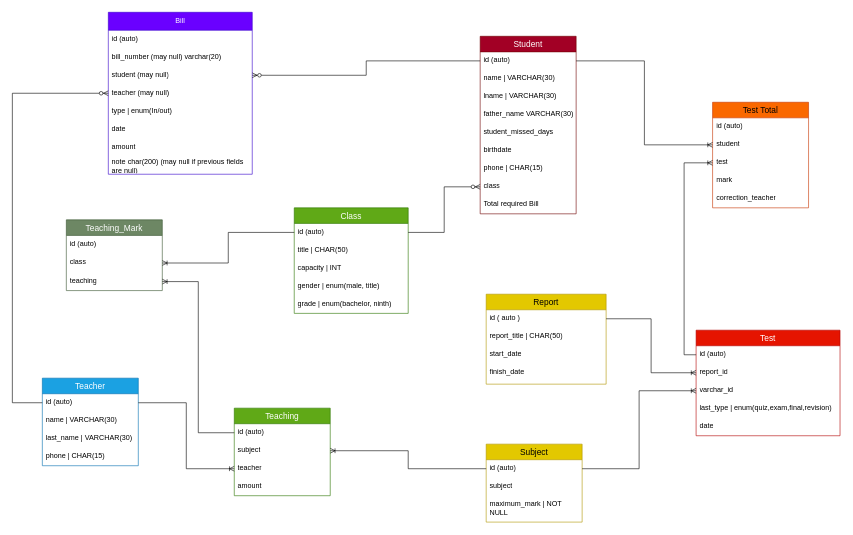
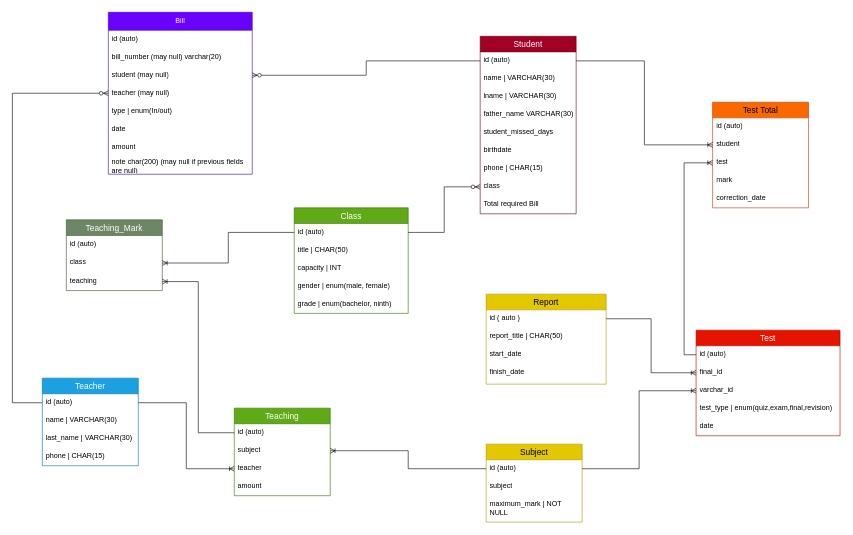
  <mxCell id="0" />
  <mxCell id="1" parent="0" />
  <mxCell id="2" value="Student" style="swimlane;fontStyle=0;childLayout=stackLayout;horizontal=1;startSize=26;horizontalStack=0;resizeParent=1;resizeParentMax=0;resizeLast=0;collapsible=1;marginBottom=0;align=center;fontSize=14;fillColor=#a20025;strokeColor=#6F0000;fontColor=#ffffff;" parent="1" vertex="1"><mxGeometry x="800" y="60" width="160" height="296" as="geometry" /></mxCell>
  <mxCell id="3" value="id (auto)" style="text;strokeColor=none;fillColor=none;spacingLeft=4;spacingRight=4;overflow=hidden;rotatable=0;points=[[0,0.5],[1,0.5]];portConstraint=eastwest;fontSize=12;whiteSpace=wrap;html=1;" parent="2" vertex="1"><mxGeometry y="26" width="160" height="30" as="geometry" /></mxCell>
  <mxCell id="4" value="name | VARCHAR(30)" style="text;strokeColor=none;fillColor=none;spacingLeft=4;spacingRight=4;overflow=hidden;rotatable=0;points=[[0,0.5],[1,0.5]];portConstraint=eastwest;fontSize=12;whiteSpace=wrap;html=1;" parent="2" vertex="1"><mxGeometry y="56" width="160" height="30" as="geometry" /></mxCell>
  <mxCell id="5" value="lname | VARCHAR(30)" style="text;strokeColor=none;fillColor=none;spacingLeft=4;spacingRight=4;overflow=hidden;rotatable=0;points=[[0,0.5],[1,0.5]];portConstraint=eastwest;fontSize=12;whiteSpace=wrap;html=1;" parent="2" vertex="1"><mxGeometry y="86" width="160" height="30" as="geometry" /></mxCell>
  <mxCell id="6" value="father_name VARCHAR(30)" style="text;strokeColor=none;fillColor=none;spacingLeft=4;spacingRight=4;overflow=hidden;rotatable=0;points=[[0,0.5],[1,0.5]];portConstraint=eastwest;fontSize=12;whiteSpace=wrap;html=1;" parent="2" vertex="1"><mxGeometry y="116" width="160" height="30" as="geometry" /></mxCell>
  <mxCell id="7" value="student_missed_days" style="text;strokeColor=none;fillColor=none;spacingLeft=4;spacingRight=4;overflow=hidden;rotatable=0;points=[[0,0.5],[1,0.5]];portConstraint=eastwest;fontSize=12;whiteSpace=wrap;html=1;" parent="2" vertex="1"><mxGeometry y="146" width="160" height="30" as="geometry" /></mxCell>
  <mxCell id="8" value="birthdate" style="text;strokeColor=none;fillColor=none;spacingLeft=4;spacingRight=4;overflow=hidden;rotatable=0;points=[[0,0.5],[1,0.5]];portConstraint=eastwest;fontSize=12;whiteSpace=wrap;html=1;" parent="2" vertex="1"><mxGeometry y="176" width="160" height="30" as="geometry" /></mxCell>
  <mxCell id="9" value="phone | CHAR(15)" style="text;strokeColor=none;fillColor=none;spacingLeft=4;spacingRight=4;overflow=hidden;rotatable=0;points=[[0,0.5],[1,0.5]];portConstraint=eastwest;fontSize=12;whiteSpace=wrap;html=1;" parent="2" vertex="1"><mxGeometry y="206" width="160" height="30" as="geometry" /></mxCell>
  <mxCell id="10" value="class" style="text;strokeColor=none;fillColor=none;spacingLeft=4;spacingRight=4;overflow=hidden;rotatable=0;points=[[0,0.5],[1,0.5]];portConstraint=eastwest;fontSize=12;whiteSpace=wrap;html=1;" parent="2" vertex="1"><mxGeometry y="236" width="160" height="30" as="geometry" /></mxCell>
  <mxCell id="11" value="Total required Bill" style="text;strokeColor=none;fillColor=none;spacingLeft=4;spacingRight=4;overflow=hidden;rotatable=0;points=[[0,0.5],[1,0.5]];portConstraint=eastwest;fontSize=12;whiteSpace=wrap;html=1;" parent="2" vertex="1"><mxGeometry y="266" width="160" height="30" as="geometry" /></mxCell>
  <mxCell id="12" value="Subject" style="swimlane;fontStyle=0;childLayout=stackLayout;horizontal=1;startSize=26;horizontalStack=0;resizeParent=1;resizeParentMax=0;resizeLast=0;collapsible=1;marginBottom=0;align=center;fontSize=14;fillColor=#e3c800;strokeColor=#B09500;fontColor=#000000;" parent="1" vertex="1"><mxGeometry x="810" y="740" width="160" height="130" as="geometry" /></mxCell>
  <mxCell id="13" value="id (auto)" style="text;strokeColor=none;fillColor=none;spacingLeft=4;spacingRight=4;overflow=hidden;rotatable=0;points=[[0,0.5],[1,0.5]];portConstraint=eastwest;fontSize=12;whiteSpace=wrap;html=1;" parent="12" vertex="1"><mxGeometry y="26" width="160" height="30" as="geometry" /></mxCell>
  <mxCell id="14" value="subject" style="text;strokeColor=none;fillColor=none;spacingLeft=4;spacingRight=4;overflow=hidden;rotatable=0;points=[[0,0.5],[1,0.5]];portConstraint=eastwest;fontSize=12;whiteSpace=wrap;html=1;" parent="12" vertex="1"><mxGeometry y="56" width="160" height="30" as="geometry" /></mxCell>
  <mxCell id="15" value="maximum_mark | NOT NULL" style="text;strokeColor=none;fillColor=none;spacingLeft=4;spacingRight=4;overflow=hidden;rotatable=0;points=[[0,0.5],[1,0.5]];portConstraint=eastwest;fontSize=12;whiteSpace=wrap;html=1;" parent="12" vertex="1"><mxGeometry y="86" width="160" height="44" as="geometry" /></mxCell>
  <mxCell id="16" value="Report" style="swimlane;fontStyle=0;childLayout=stackLayout;horizontal=1;startSize=26;horizontalStack=0;resizeParent=1;resizeParentMax=0;resizeLast=0;collapsible=1;marginBottom=0;align=center;fontSize=14;fillColor=#e3c800;strokeColor=#B09500;fontColor=#000000;" parent="1" vertex="1"><mxGeometry x="810" y="490" width="200" height="150" as="geometry" /></mxCell>
  <mxCell id="17" value="id ( auto )" style="text;strokeColor=none;fillColor=none;spacingLeft=4;spacingRight=4;overflow=hidden;rotatable=0;points=[[0,0.5],[1,0.5]];portConstraint=eastwest;fontSize=12;whiteSpace=wrap;html=1;" parent="16" vertex="1"><mxGeometry y="26" width="200" height="30" as="geometry" /></mxCell>
  <mxCell id="18" value="report_title | CHAR(50)" style="text;strokeColor=none;fillColor=none;spacingLeft=4;spacingRight=4;overflow=hidden;rotatable=0;points=[[0,0.5],[1,0.5]];portConstraint=eastwest;fontSize=12;whiteSpace=wrap;html=1;" vertex="1" parent="16"><mxGeometry y="56" width="200" height="30" as="geometry" /></mxCell>
  <mxCell id="19" value="start_date" style="text;strokeColor=none;fillColor=none;spacingLeft=4;spacingRight=4;overflow=hidden;rotatable=0;points=[[0,0.5],[1,0.5]];portConstraint=eastwest;fontSize=12;whiteSpace=wrap;html=1;" parent="16" vertex="1"><mxGeometry y="86" width="200" height="30" as="geometry" /></mxCell>
  <mxCell id="20" value="finish_date" style="text;strokeColor=none;fillColor=none;spacingLeft=4;spacingRight=4;overflow=hidden;rotatable=0;points=[[0,0.5],[1,0.5]];portConstraint=eastwest;fontSize=12;whiteSpace=wrap;html=1;" parent="16" vertex="1"><mxGeometry y="116" width="200" height="34" as="geometry" /></mxCell>
  <mxCell id="21" value="Test" style="swimlane;fontStyle=0;childLayout=stackLayout;horizontal=1;startSize=26;horizontalStack=0;resizeParent=1;resizeParentMax=0;resizeLast=0;collapsible=1;marginBottom=0;align=center;fontSize=14;fillColor=#e51400;strokeColor=#B20000;fontColor=#ffffff;" parent="1" vertex="1"><mxGeometry x="1160" y="550" width="240" height="176" as="geometry" /></mxCell>
  <mxCell id="22" value="id (auto)" style="text;strokeColor=none;fillColor=none;spacingLeft=4;spacingRight=4;overflow=hidden;rotatable=0;points=[[0,0.5],[1,0.5]];portConstraint=eastwest;fontSize=12;whiteSpace=wrap;html=1;" parent="21" vertex="1"><mxGeometry y="26" width="240" height="30" as="geometry" /></mxCell>
- <mxCell id="23" value="report_id" style="text;strokeColor=none;fillColor=none;spacingLeft=4;spacingRight=4;overflow=hidden;rotatable=0;points=[[0,0.5],[1,0.5]];portConstraint=eastwest;fontSize=12;whiteSpace=wrap;html=1;" parent="21" vertex="1"><mxGeometry y="56" width="240" height="30" as="geometry" /></mxCell>
+ <mxCell id="23" value="final_id" style="text;strokeColor=none;fillColor=none;spacingLeft=4;spacingRight=4;overflow=hidden;rotatable=0;points=[[0,0.5],[1,0.5]];portConstraint=eastwest;fontSize=12;whiteSpace=wrap;html=1;" parent="21" vertex="1"><mxGeometry y="56" width="240" height="30" as="geometry" /></mxCell>
  <mxCell id="24" value="varchar_id" style="text;strokeColor=none;fillColor=none;spacingLeft=4;spacingRight=4;overflow=hidden;rotatable=0;points=[[0,0.5],[1,0.5]];portConstraint=eastwest;fontSize=12;whiteSpace=wrap;html=1;" parent="21" vertex="1"><mxGeometry y="86" width="240" height="30" as="geometry" /></mxCell>
- <mxCell id="25" value="last_type | enum(quiz,exam,final,revision)" style="text;strokeColor=none;fillColor=none;spacingLeft=4;spacingRight=4;overflow=hidden;rotatable=0;points=[[0,0.5],[1,0.5]];portConstraint=eastwest;fontSize=12;whiteSpace=wrap;html=1;" parent="21" vertex="1"><mxGeometry y="116" width="240" height="30" as="geometry" /></mxCell>
+ <mxCell id="25" value="test_type | enum(quiz,exam,final,revision)" style="text;strokeColor=none;fillColor=none;spacingLeft=4;spacingRight=4;overflow=hidden;rotatable=0;points=[[0,0.5],[1,0.5]];portConstraint=eastwest;fontSize=12;whiteSpace=wrap;html=1;" parent="21" vertex="1"><mxGeometry y="116" width="240" height="30" as="geometry" /></mxCell>
  <mxCell id="26" value="date" style="text;strokeColor=none;fillColor=none;spacingLeft=4;spacingRight=4;overflow=hidden;rotatable=0;points=[[0,0.5],[1,0.5]];portConstraint=eastwest;fontSize=12;whiteSpace=wrap;html=1;" parent="21" vertex="1"><mxGeometry y="146" width="240" height="30" as="geometry" /></mxCell>
  <mxCell id="27" value="" style="edgeStyle=orthogonalEdgeStyle;fontSize=12;html=1;endArrow=ERoneToMany;rounded=0;" parent="1" source="13" target="24" edge="1"><mxGeometry width="100" height="100" relative="1" as="geometry"><mxPoint x="715" y="350" as="sourcePoint" /><mxPoint x="815" y="250" as="targetPoint" /></mxGeometry></mxCell>
  <mxCell id="28" value="Test Total" style="swimlane;fontStyle=0;childLayout=stackLayout;horizontal=1;startSize=26;horizontalStack=0;resizeParent=1;resizeParentMax=0;resizeLast=0;collapsible=1;marginBottom=0;align=center;fontSize=14;fillColor=#fa6800;strokeColor=#C73500;fontColor=#000000;" parent="1" vertex="1"><mxGeometry x="1187.5" y="170" width="160" height="176" as="geometry" /></mxCell>
  <mxCell id="29" value="id (auto)" style="text;strokeColor=none;fillColor=none;spacingLeft=4;spacingRight=4;overflow=hidden;rotatable=0;points=[[0,0.5],[1,0.5]];portConstraint=eastwest;fontSize=12;whiteSpace=wrap;html=1;" parent="28" vertex="1"><mxGeometry y="26" width="160" height="30" as="geometry" /></mxCell>
  <mxCell id="30" value="student" style="text;strokeColor=none;fillColor=none;spacingLeft=4;spacingRight=4;overflow=hidden;rotatable=0;points=[[0,0.5],[1,0.5]];portConstraint=eastwest;fontSize=12;whiteSpace=wrap;html=1;" parent="28" vertex="1"><mxGeometry y="56" width="160" height="30" as="geometry" /></mxCell>
  <mxCell id="31" value="test" style="text;strokeColor=none;fillColor=none;spacingLeft=4;spacingRight=4;overflow=hidden;rotatable=0;points=[[0,0.5],[1,0.5]];portConstraint=eastwest;fontSize=12;whiteSpace=wrap;html=1;" parent="28" vertex="1"><mxGeometry y="86" width="160" height="30" as="geometry" /></mxCell>
  <mxCell id="32" value="mark" style="text;strokeColor=none;fillColor=none;spacingLeft=4;spacingRight=4;overflow=hidden;rotatable=0;points=[[0,0.5],[1,0.5]];portConstraint=eastwest;fontSize=12;whiteSpace=wrap;html=1;" parent="28" vertex="1"><mxGeometry y="116" width="160" height="30" as="geometry" /></mxCell>
- <mxCell id="33" value="correction_teacher" style="text;strokeColor=none;fillColor=none;spacingLeft=4;spacingRight=4;overflow=hidden;rotatable=0;points=[[0,0.5],[1,0.5]];portConstraint=eastwest;fontSize=12;whiteSpace=wrap;html=1;" parent="28" vertex="1"><mxGeometry y="146" width="160" height="30" as="geometry" /></mxCell>
+ <mxCell id="33" value="correction_date" style="text;strokeColor=none;fillColor=none;spacingLeft=4;spacingRight=4;overflow=hidden;rotatable=0;points=[[0,0.5],[1,0.5]];portConstraint=eastwest;fontSize=12;whiteSpace=wrap;html=1;" parent="28" vertex="1"><mxGeometry y="146" width="160" height="30" as="geometry" /></mxCell>
  <mxCell id="34" value="" style="fontSize=12;html=1;endArrow=ERoneToMany;rounded=0;edgeStyle=orthogonalEdgeStyle;" parent="1" source="3" target="30" edge="1"><mxGeometry width="100" height="100" relative="1" as="geometry"><mxPoint x="715" y="410" as="sourcePoint" /><mxPoint x="815" y="310" as="targetPoint" /></mxGeometry></mxCell>
  <mxCell id="35" value="" style="edgeStyle=elbowEdgeStyle;fontSize=12;html=1;endArrow=ERoneToMany;rounded=0;" parent="1" source="22" target="31" edge="1"><mxGeometry width="100" height="100" relative="1" as="geometry"><mxPoint x="655.08" y="204.5" as="sourcePoint" /><mxPoint x="695" y="539.51" as="targetPoint" /><Array as="points"><mxPoint x="1140" y="390" /></Array></mxGeometry></mxCell>
  <mxCell id="36" value="Teacher" style="swimlane;fontStyle=0;childLayout=stackLayout;horizontal=1;startSize=26;horizontalStack=0;resizeParent=1;resizeParentMax=0;resizeLast=0;collapsible=1;marginBottom=0;align=center;fontSize=14;fillColor=#1ba1e2;strokeColor=#006EAF;fontColor=#ffffff;" parent="1" vertex="1"><mxGeometry x="70" y="630" width="160" height="146" as="geometry" /></mxCell>
  <mxCell id="37" value="id (auto)" style="text;strokeColor=none;fillColor=none;spacingLeft=4;spacingRight=4;overflow=hidden;rotatable=0;points=[[0,0.5],[1,0.5]];portConstraint=eastwest;fontSize=12;whiteSpace=wrap;html=1;" parent="36" vertex="1"><mxGeometry y="26" width="160" height="30" as="geometry" /></mxCell>
  <mxCell id="38" value="name | VARCHAR(30)" style="text;strokeColor=none;fillColor=none;spacingLeft=4;spacingRight=4;overflow=hidden;rotatable=0;points=[[0,0.5],[1,0.5]];portConstraint=eastwest;fontSize=12;whiteSpace=wrap;html=1;" parent="36" vertex="1"><mxGeometry y="56" width="160" height="30" as="geometry" /></mxCell>
  <mxCell id="39" value="last_name | VARCHAR(30)" style="text;strokeColor=none;fillColor=none;spacingLeft=4;spacingRight=4;overflow=hidden;rotatable=0;points=[[0,0.5],[1,0.5]];portConstraint=eastwest;fontSize=12;whiteSpace=wrap;html=1;" parent="36" vertex="1"><mxGeometry y="86" width="160" height="30" as="geometry" /></mxCell>
  <mxCell id="40" value="phone | CHAR(15)" style="text;strokeColor=none;fillColor=none;spacingLeft=4;spacingRight=4;overflow=hidden;rotatable=0;points=[[0,0.5],[1,0.5]];portConstraint=eastwest;fontSize=12;whiteSpace=wrap;html=1;" parent="36" vertex="1"><mxGeometry y="116" width="160" height="30" as="geometry" /></mxCell>
  <mxCell id="41" value="Class" style="swimlane;fontStyle=0;childLayout=stackLayout;horizontal=1;startSize=26;horizontalStack=0;resizeParent=1;resizeParentMax=0;resizeLast=0;collapsible=1;marginBottom=0;align=center;fontSize=14;fillColor=#60a917;strokeColor=#2D7600;fontColor=#ffffff;" parent="1" vertex="1"><mxGeometry x="490" y="346" width="190" height="176" as="geometry" /></mxCell>
  <mxCell id="42" value="id (auto)" style="text;strokeColor=none;fillColor=none;spacingLeft=4;spacingRight=4;overflow=hidden;rotatable=0;points=[[0,0.5],[1,0.5]];portConstraint=eastwest;fontSize=12;whiteSpace=wrap;html=1;" parent="41" vertex="1"><mxGeometry y="26" width="190" height="30" as="geometry" /></mxCell>
  <mxCell id="43" value="title | CHAR(50)" style="text;strokeColor=none;fillColor=none;spacingLeft=4;spacingRight=4;overflow=hidden;rotatable=0;points=[[0,0.5],[1,0.5]];portConstraint=eastwest;fontSize=12;whiteSpace=wrap;html=1;" parent="41" vertex="1"><mxGeometry y="56" width="190" height="30" as="geometry" /></mxCell>
  <mxCell id="44" value="capacity | INT" style="text;strokeColor=none;fillColor=none;spacingLeft=4;spacingRight=4;overflow=hidden;rotatable=0;points=[[0,0.5],[1,0.5]];portConstraint=eastwest;fontSize=12;whiteSpace=wrap;html=1;" parent="41" vertex="1"><mxGeometry y="86" width="190" height="30" as="geometry" /></mxCell>
- <mxCell id="45" value="gender | enum(male, title)" style="text;strokeColor=none;fillColor=none;spacingLeft=4;spacingRight=4;overflow=hidden;rotatable=0;points=[[0,0.5],[1,0.5]];portConstraint=eastwest;fontSize=12;whiteSpace=wrap;html=1;" parent="41" vertex="1"><mxGeometry y="116" width="190" height="30" as="geometry" /></mxCell>
+ <mxCell id="45" value="gender | enum(male, female)" style="text;strokeColor=none;fillColor=none;spacingLeft=4;spacingRight=4;overflow=hidden;rotatable=0;points=[[0,0.5],[1,0.5]];portConstraint=eastwest;fontSize=12;whiteSpace=wrap;html=1;" parent="41" vertex="1"><mxGeometry y="116" width="190" height="30" as="geometry" /></mxCell>
  <mxCell id="46" value="grade | enum(bachelor, ninth)" style="text;strokeColor=none;fillColor=none;spacingLeft=4;spacingRight=4;overflow=hidden;rotatable=0;points=[[0,0.5],[1,0.5]];portConstraint=eastwest;fontSize=12;whiteSpace=wrap;html=1;" parent="41" vertex="1"><mxGeometry y="146" width="190" height="30" as="geometry" /></mxCell>
  <mxCell id="47" value="" style="edgeStyle=orthogonalEdgeStyle;fontSize=12;html=1;endArrow=ERzeroToMany;endFill=1;rounded=0;" parent="1" source="42" target="10" edge="1"><mxGeometry width="100" height="100" relative="1" as="geometry"><mxPoint x="1055" y="181" as="sourcePoint" /><mxPoint x="855" y="336" as="targetPoint" /></mxGeometry></mxCell>
  <mxCell id="48" value="Teaching" style="swimlane;fontStyle=0;childLayout=stackLayout;horizontal=1;startSize=26;horizontalStack=0;resizeParent=1;resizeParentMax=0;resizeLast=0;collapsible=1;marginBottom=0;align=center;fontSize=14;fillColor=#60a917;strokeColor=#2D7600;fontColor=#ffffff;" parent="1" vertex="1"><mxGeometry x="390" y="680" width="160" height="146" as="geometry" /></mxCell>
  <mxCell id="49" value="id (auto)" style="text;strokeColor=none;fillColor=none;spacingLeft=4;spacingRight=4;overflow=hidden;rotatable=0;points=[[0,0.5],[1,0.5]];portConstraint=eastwest;fontSize=12;whiteSpace=wrap;html=1;" parent="48" vertex="1"><mxGeometry y="26" width="160" height="30" as="geometry" /></mxCell>
  <mxCell id="50" value="subject" style="text;strokeColor=none;fillColor=none;spacingLeft=4;spacingRight=4;overflow=hidden;rotatable=0;points=[[0,0.5],[1,0.5]];portConstraint=eastwest;fontSize=12;whiteSpace=wrap;html=1;" parent="48" vertex="1"><mxGeometry y="56" width="160" height="30" as="geometry" /></mxCell>
  <mxCell id="51" value="teacher" style="text;strokeColor=none;fillColor=none;spacingLeft=4;spacingRight=4;overflow=hidden;rotatable=0;points=[[0,0.5],[1,0.5]];portConstraint=eastwest;fontSize=12;whiteSpace=wrap;html=1;" parent="48" vertex="1"><mxGeometry y="86" width="160" height="30" as="geometry" /></mxCell>
  <mxCell id="52" value="amount&amp;nbsp;" style="text;strokeColor=none;fillColor=none;spacingLeft=4;spacingRight=4;overflow=hidden;rotatable=0;points=[[0,0.5],[1,0.5]];portConstraint=eastwest;fontSize=12;whiteSpace=wrap;html=1;" parent="48" vertex="1"><mxGeometry y="116" width="160" height="30" as="geometry" /></mxCell>
  <mxCell id="53" value="Teaching_Mark" style="swimlane;fontStyle=0;childLayout=stackLayout;horizontal=1;startSize=26;horizontalStack=0;resizeParent=1;resizeParentMax=0;resizeLast=0;collapsible=1;marginBottom=0;align=center;fontSize=14;fillColor=#6d8764;strokeColor=#3A5431;fontColor=#ffffff;" parent="1" vertex="1"><mxGeometry x="110" y="366" width="160" height="118" as="geometry" /></mxCell>
  <mxCell id="54" value="id (auto)" style="text;strokeColor=none;fillColor=none;spacingLeft=4;spacingRight=4;overflow=hidden;rotatable=0;points=[[0,0.5],[1,0.5]];portConstraint=eastwest;fontSize=12;whiteSpace=wrap;html=1;" parent="53" vertex="1"><mxGeometry y="26" width="160" height="30" as="geometry" /></mxCell>
  <mxCell id="55" value="class" style="text;strokeColor=none;fillColor=none;spacingLeft=4;spacingRight=4;overflow=hidden;rotatable=0;points=[[0,0.5],[1,0.5]];portConstraint=eastwest;fontSize=12;whiteSpace=wrap;html=1;" parent="53" vertex="1"><mxGeometry y="56" width="160" height="32" as="geometry" /></mxCell>
  <mxCell id="56" value="teaching" style="text;strokeColor=none;fillColor=none;spacingLeft=4;spacingRight=4;overflow=hidden;rotatable=0;points=[[0,0.5],[1,0.5]];portConstraint=eastwest;fontSize=12;whiteSpace=wrap;html=1;" parent="53" vertex="1"><mxGeometry y="88" width="160" height="30" as="geometry" /></mxCell>
  <mxCell id="57" value="" style="edgeStyle=elbowEdgeStyle;fontSize=12;html=1;endArrow=ERoneToMany;rounded=0;" parent="1" source="17" target="23" edge="1"><mxGeometry width="100" height="100" relative="1" as="geometry"><mxPoint x="1555" y="370" as="sourcePoint" /><mxPoint x="1290" y="500" as="targetPoint" /></mxGeometry></mxCell>
  <mxCell id="58" value="" style="edgeStyle=orthogonalEdgeStyle;fontSize=12;html=1;endArrow=ERoneToMany;rounded=0;" parent="1" source="37" target="51" edge="1"><mxGeometry width="100" height="100" relative="1" as="geometry"><mxPoint x="815" y="500" as="sourcePoint" /><mxPoint x="915" y="400" as="targetPoint" /></mxGeometry></mxCell>
  <mxCell id="59" value="" style="edgeStyle=orthogonalEdgeStyle;fontSize=12;html=1;endArrow=ERoneToMany;rounded=0;" parent="1" source="42" target="55" edge="1"><mxGeometry width="100" height="100" relative="1" as="geometry"><mxPoint x="595" y="330" as="sourcePoint" /><mxPoint x="415" y="350" as="targetPoint" /></mxGeometry></mxCell>
  <mxCell id="60" value="" style="edgeStyle=orthogonalEdgeStyle;fontSize=12;html=1;endArrow=ERoneToMany;rounded=0;" parent="1" source="49" target="56" edge="1"><mxGeometry width="100" height="100" relative="1" as="geometry"><mxPoint x="815" y="500" as="sourcePoint" /><mxPoint x="915" y="400" as="targetPoint" /></mxGeometry></mxCell>
  <mxCell id="61" value="" style="edgeStyle=orthogonalEdgeStyle;fontSize=12;html=1;endArrow=ERoneToMany;rounded=0;" parent="1" source="13" target="50" edge="1"><mxGeometry width="100" height="100" relative="1" as="geometry"><mxPoint x="680" y="528" as="sourcePoint" /><mxPoint x="635" y="707" as="targetPoint" /></mxGeometry></mxCell>
  <mxCell id="62" value="Bill" style="swimlane;fontStyle=0;childLayout=stackLayout;horizontal=1;startSize=30;horizontalStack=0;resizeParent=1;resizeParentMax=0;resizeLast=0;collapsible=1;marginBottom=0;whiteSpace=wrap;html=1;fillColor=#6a00ff;fontColor=#ffffff;strokeColor=#3700CC;" parent="1" vertex="1"><mxGeometry x="180" y="20" width="240" height="270" as="geometry" /></mxCell>
  <mxCell id="63" value="id (auto)" style="text;strokeColor=none;fillColor=none;align=left;verticalAlign=middle;spacingLeft=4;spacingRight=4;overflow=hidden;points=[[0,0.5],[1,0.5]];portConstraint=eastwest;rotatable=0;whiteSpace=wrap;html=1;" parent="62" vertex="1"><mxGeometry y="30" width="240" height="30" as="geometry" /></mxCell>
  <mxCell id="64" value="bill_number (may null) varchar(20)" style="text;strokeColor=none;fillColor=none;align=left;verticalAlign=middle;spacingLeft=4;spacingRight=4;overflow=hidden;points=[[0,0.5],[1,0.5]];portConstraint=eastwest;rotatable=0;whiteSpace=wrap;html=1;" parent="62" vertex="1"><mxGeometry y="60" width="240" height="30" as="geometry" /></mxCell>
  <mxCell id="65" value="student (may null)" style="text;strokeColor=none;fillColor=none;align=left;verticalAlign=middle;spacingLeft=4;spacingRight=4;overflow=hidden;points=[[0,0.5],[1,0.5]];portConstraint=eastwest;rotatable=0;whiteSpace=wrap;html=1;" parent="62" vertex="1"><mxGeometry y="90" width="240" height="30" as="geometry" /></mxCell>
  <mxCell id="66" value="teacher (may null)" style="text;strokeColor=none;fillColor=none;align=left;verticalAlign=middle;spacingLeft=4;spacingRight=4;overflow=hidden;points=[[0,0.5],[1,0.5]];portConstraint=eastwest;rotatable=0;whiteSpace=wrap;html=1;" parent="62" vertex="1"><mxGeometry y="120" width="240" height="30" as="geometry" /></mxCell>
  <mxCell id="67" value="type | enum(In/out)" style="text;strokeColor=none;fillColor=none;align=left;verticalAlign=middle;spacingLeft=4;spacingRight=4;overflow=hidden;points=[[0,0.5],[1,0.5]];portConstraint=eastwest;rotatable=0;whiteSpace=wrap;html=1;" parent="62" vertex="1"><mxGeometry y="150" width="240" height="30" as="geometry" /></mxCell>
  <mxCell id="68" value="date" style="text;strokeColor=none;fillColor=none;align=left;verticalAlign=middle;spacingLeft=4;spacingRight=4;overflow=hidden;points=[[0,0.5],[1,0.5]];portConstraint=eastwest;rotatable=0;whiteSpace=wrap;html=1;" parent="62" vertex="1"><mxGeometry y="180" width="240" height="30" as="geometry" /></mxCell>
  <mxCell id="69" value="amount" style="text;strokeColor=none;fillColor=none;align=left;verticalAlign=middle;spacingLeft=4;spacingRight=4;overflow=hidden;points=[[0,0.5],[1,0.5]];portConstraint=eastwest;rotatable=0;whiteSpace=wrap;html=1;" parent="62" vertex="1"><mxGeometry y="210" width="240" height="30" as="geometry" /></mxCell>
  <mxCell id="70" value="note char(200) (may null if previous fields are null)" style="text;strokeColor=none;fillColor=none;align=left;verticalAlign=middle;spacingLeft=4;spacingRight=4;overflow=hidden;points=[[0,0.5],[1,0.5]];portConstraint=eastwest;rotatable=0;whiteSpace=wrap;html=1;" parent="62" vertex="1"><mxGeometry y="240" width="240" height="30" as="geometry" /></mxCell>
  <mxCell id="71" value="" style="edgeStyle=orthogonalEdgeStyle;fontSize=12;html=1;endArrow=ERzeroToMany;endFill=1;rounded=0;" parent="1" source="3" target="65" edge="1"><mxGeometry width="100" height="100" relative="1" as="geometry"><mxPoint x="420" y="200" as="sourcePoint" /><mxPoint x="830" y="310" as="targetPoint" /></mxGeometry></mxCell>
  <mxCell id="72" value="" style="edgeStyle=elbowEdgeStyle;fontSize=12;html=1;endArrow=ERzeroToMany;endFill=1;rounded=0;" parent="1" source="37" target="66" edge="1"><mxGeometry width="100" height="100" relative="1" as="geometry"><mxPoint x="60" y="480" as="sourcePoint" /><mxPoint x="160" y="380" as="targetPoint" /><Array as="points"><mxPoint x="20" y="410" /></Array></mxGeometry></mxCell>
